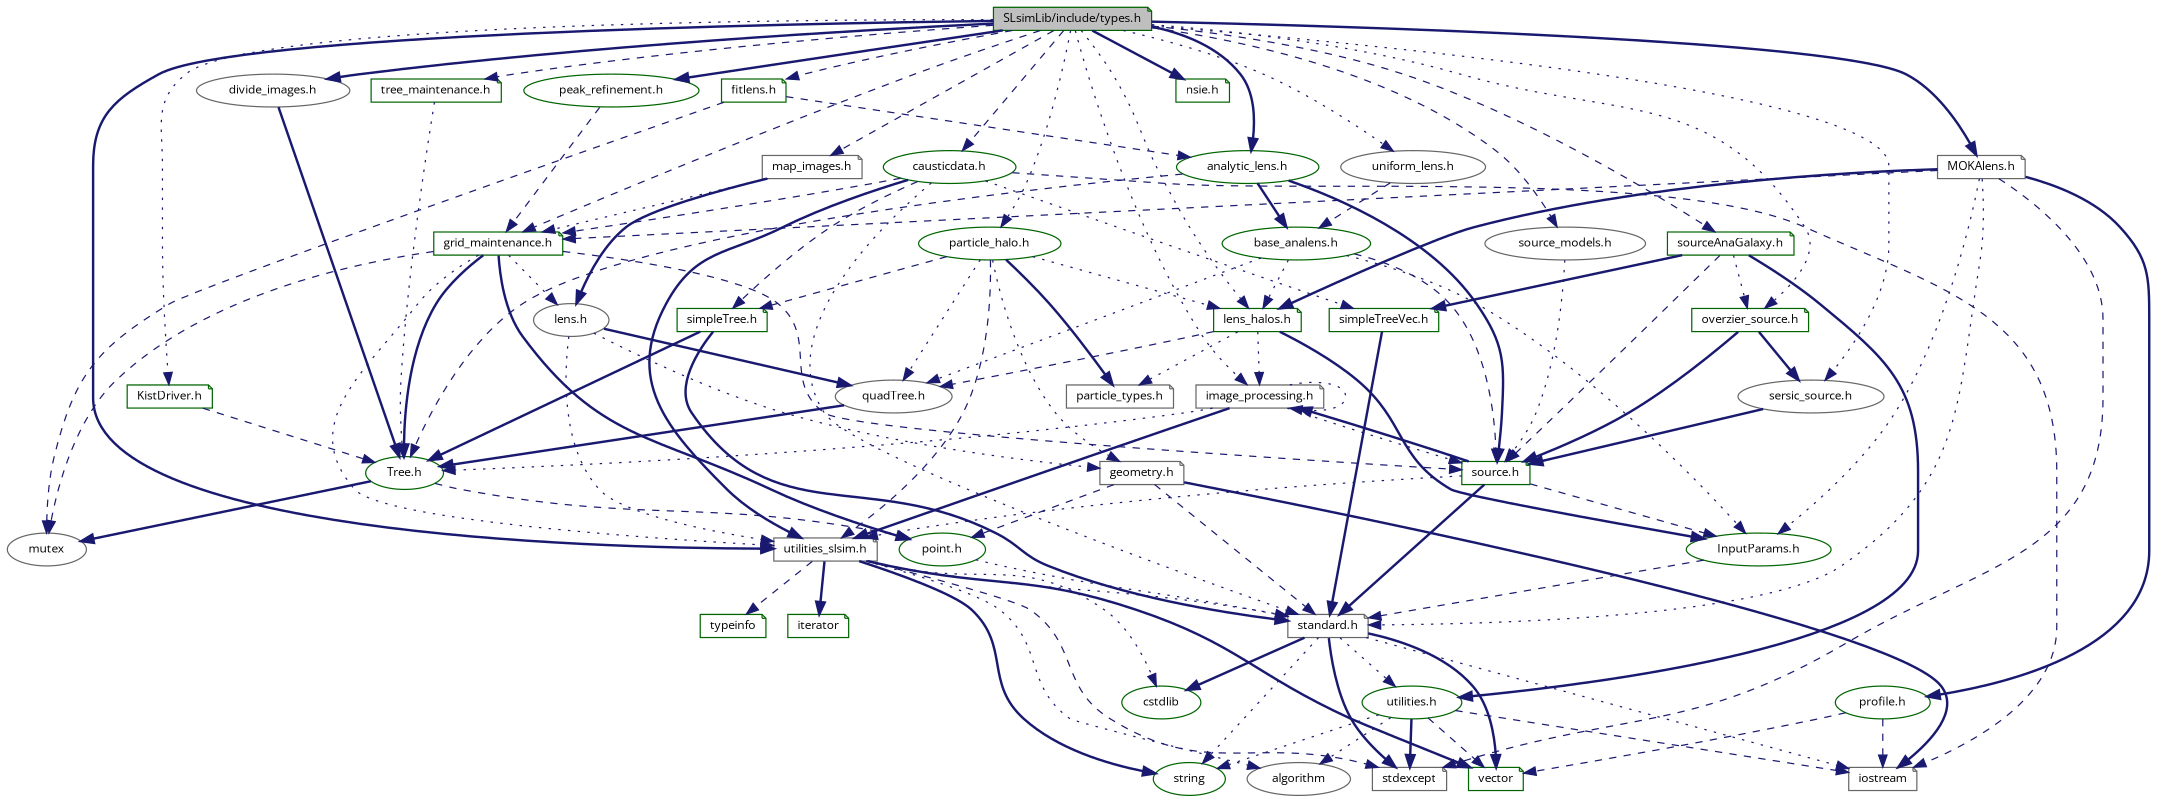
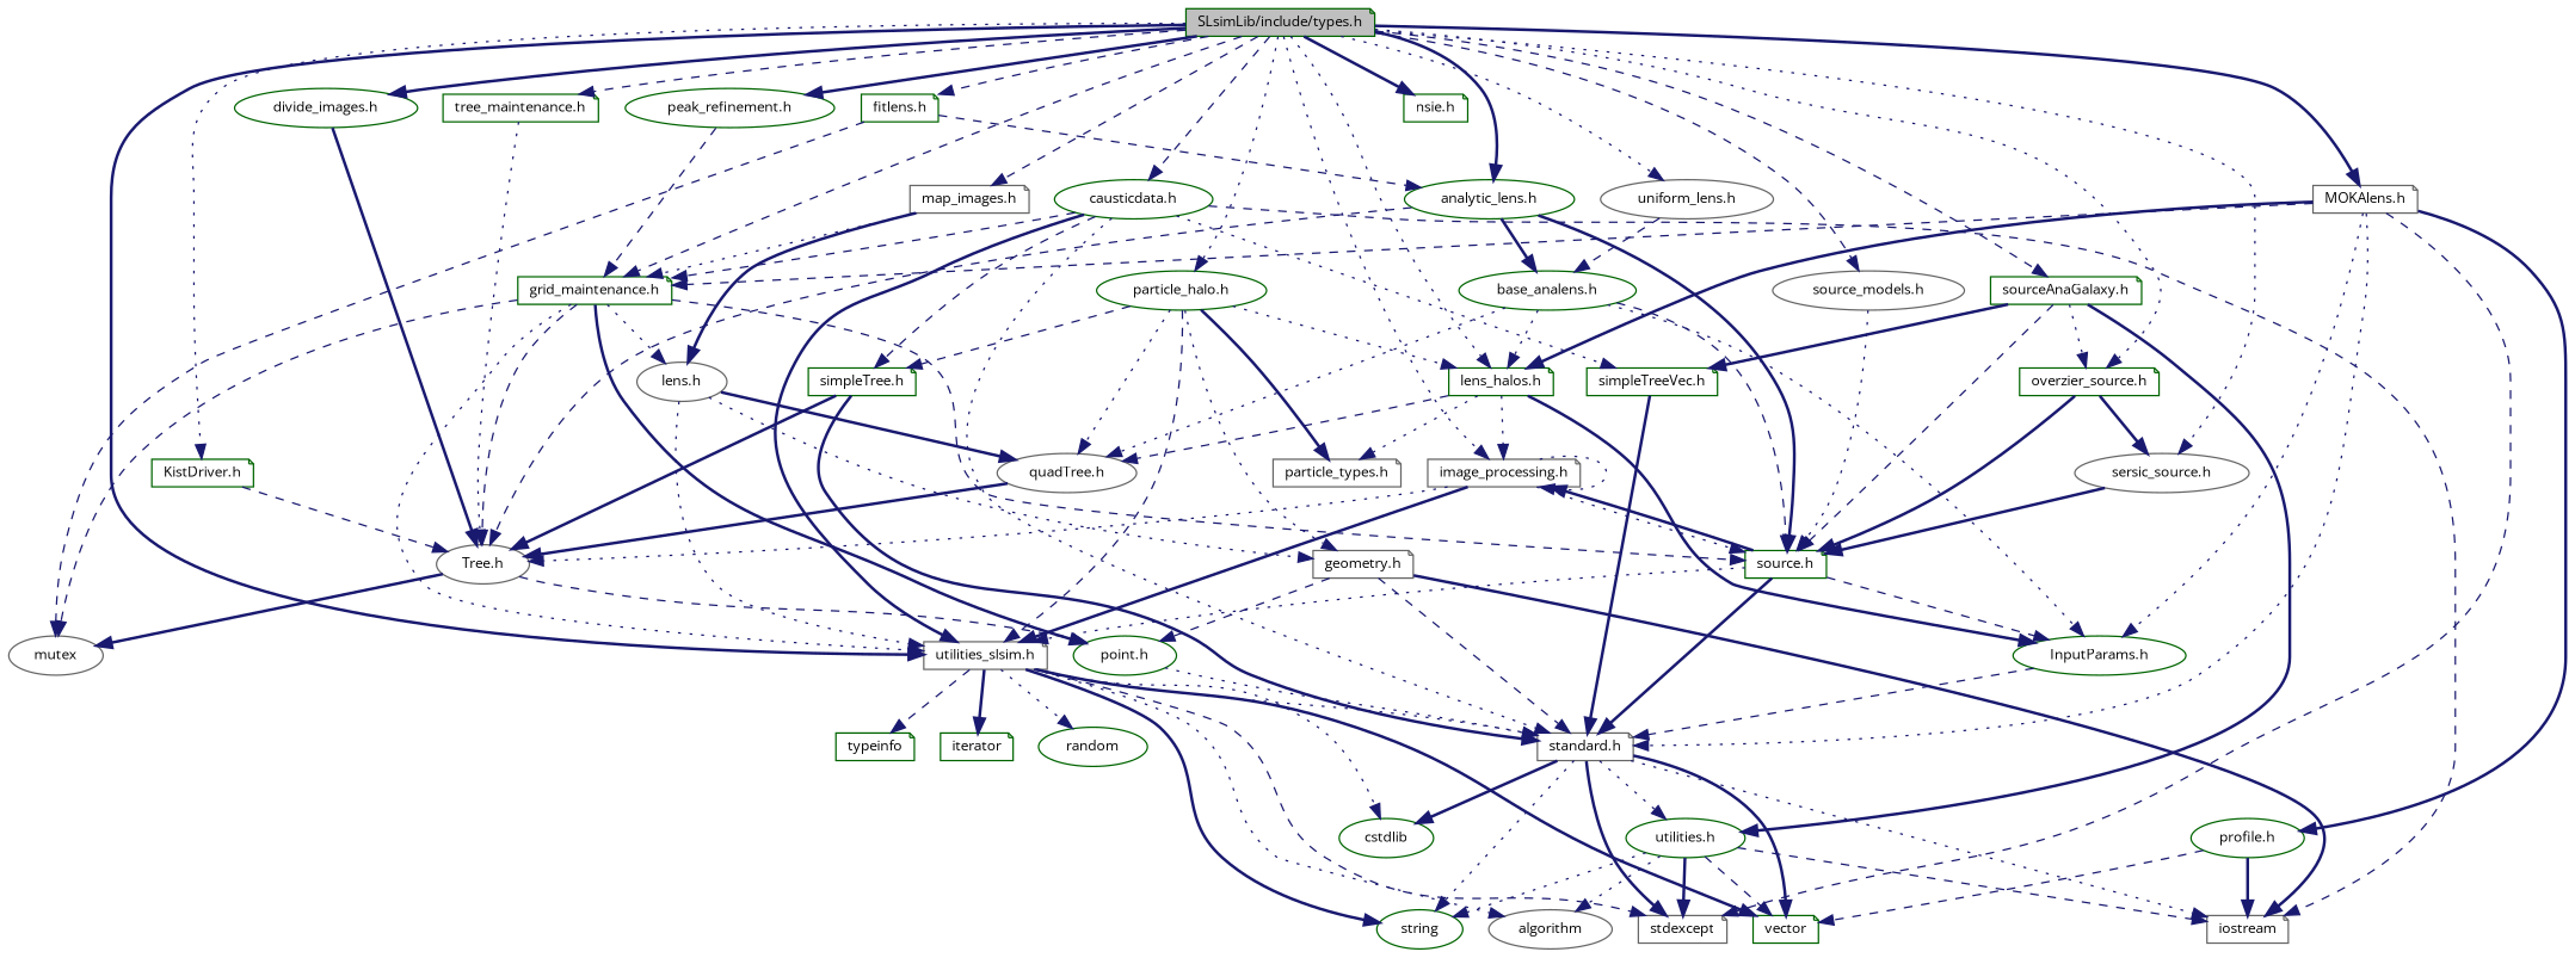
  digraph {
    fontname="Open Sans"
    node [color=darkgreen fillcolor=white fontname="Open Sans" fontsize=10 shape=note style=filled]
    edge [color=midnightblue fontname="Open Sans" fontsize=10 labelfontname=Helvetica labelfontsize=10 style=dotted]
    n1 [fillcolor=grey75 fontcolor=black height=0.2 label="SLsimLib/include/types.h" width=0.4]
    n2 [color=gray40 height=0.2 label="utilities_slsim.h" width=0.4]
    n3 [height=0.2 label="lens_halos.h" width=0.4]
    n4 [color=gray40 height=0.2 label="image_processing.h" width=0.4]
    n5 [height=0.2 label="KistDriver.h" width=0.4]
-   n6 [color=gray40 height=0.2 label="divide_images.h" shape=ellipse width=0.4]
+   n6 [height=0.2 label="divide_images.h" shape=ellipse width=0.4]
    n7 [height=0.2 label="tree_maintenance.h" width=0.4]
    n8 [height=0.2 label="grid_maintenance.h" width=0.4]
    n9 [color=gray40 height=0.2 label="source_models.h" shape=ellipse width=0.4]
    n10 [height=0.2 label="peak_refinement.h" shape=ellipse width=0.4]
    n11 [color=gray40 height=0.2 label="map_images.h" width=0.4]
    n12 [height=0.2 label="fitlens.h" width=0.4]
    n13 [height=0.2 label="analytic_lens.h" shape=ellipse width=0.4]
    n14 [height=0.2 label="nsie.h" width=0.4]
    n15 [color=gray40 height=0.2 label="uniform_lens.h" shape=ellipse width=0.4]
    n16 [color=gray40 height=0.2 label="MOKAlens.h" width=0.4]
    n17 [height=0.2 label="particle_halo.h" shape=ellipse width=0.4]
    n18 [height=0.2 label="sourceAnaGalaxy.h" width=0.4]
    n19 [height=0.2 label="overzier_source.h" width=0.4]
    n20 [color=gray40 height=0.2 label="sersic_source.h" shape=ellipse width=0.4]
    n21 [height=0.2 label="causticdata.h" shape=ellipse width=0.4]
    n22 [color=gray40 height=0.2 label="standard.h" width=0.4]
    n23 [height=0.2 label=cstdlib shape=ellipse width=0.4]
    n24 [color=gray40 height=0.2 label=stdexcept width=0.4]
    n25 [height=0.2 label=string shape=ellipse width=0.4]
    n26 [height=0.2 label=vector width=0.4]
    n27 [color=gray40 height=0.2 label=algorithm shape=ellipse width=0.4]
    n28 [height=0.2 label=typeinfo width=0.4]
    n29 [height=0.2 label=iterator width=0.4]
+   n30 [height=0.2 label=random shape=ellipse width=0.4]
    n31 [height=0.2 label="InputParams.h" shape=ellipse width=0.4]
    n32 [color=gray40 height=0.2 label="quadTree.h" shape=ellipse width=0.4]
    n33 [color=gray40 height=0.2 label="particle_types.h" width=0.4]
-   n34 [height=0.2 label="Tree.h" shape=ellipse width=0.4]
+   n34 [color=gray40 height=0.2 label="Tree.h" shape=ellipse width=0.4]
    n35 [height=0.2 label="source.h" width=0.4]
    n36 [color=gray40 height=0.2 label=mutex shape=ellipse width=0.4]
    n37 [height=0.2 label="point.h" shape=ellipse width=0.4]
    n38 [color=gray40 height=0.2 label="lens.h" shape=ellipse width=0.4]
    n39 [height=0.2 label="base_analens.h" shape=ellipse width=0.4]
    n40 [height=0.2 label="profile.h" shape=ellipse width=0.4]
    n41 [color=gray40 height=0.2 label="geometry.h" width=0.4]
    n42 [height=0.2 label="simpleTree.h" width=0.4]
    n43 [height=0.2 label="utilities.h" shape=ellipse width=0.4]
    n44 [height=0.2 label="simpleTreeVec.h" width=0.4]
    n45 [color=gray40 height=0.2 label=iostream width=0.4]
    n1 -> n2 [style=bold]
    n1 -> n3
    n1 -> n4
    n1 -> n5
    n1 -> n6 [style=bold]
    n1 -> n7 [style=dashed]
    n1 -> n8 [style=dashed]
    n1 -> n9 [style=dashed]
    n1 -> n10 [style=bold]
    n1 -> n11 [style=dashed]
    n1 -> n12 [style=dashed]
    n1 -> n13 [style=bold]
    n1 -> n14 [style=bold]
    n1 -> n15
    n1 -> n16 [style=bold]
    n1 -> n17
    n1 -> n18 [style=dashed]
    n1 -> n19
    n1 -> n20
    n1 -> n21 [style=dashed]
    n2 -> n22
    n2 -> n23
    n2 -> n24 [style=dashed]
    n2 -> n25 [style=bold]
    n2 -> n26 [style=bold]
    n2 -> n27
    n2 -> n28 [style=dashed]
    n2 -> n29 [style=bold]
+   n2 -> n30
    n3 -> n4
    n3 -> n31 [style=bold]
    n3 -> n32 [style=dashed]
    n3 -> n33
    n4 -> n2 [style=bold]
    n4 -> n4
    n4 -> n34
    n4 -> n35
    n5 -> n34 [style=dashed]
    n6 -> n34 [style=bold]
    n7 -> n34
    n8 -> n2
-   n8 -> n34 [style=bold]
+   n8 -> n34 [style=dashed]
    n8 -> n35 [style=dashed]
    n8 -> n36 [style=dashed]
    n8 -> n37 [style=bold]
    n8 -> n38
    n9 -> n35
    n10 -> n8 [style=dashed]
    n11 -> n8
    n11 -> n38 [style=bold]
    n12 -> n13 [style=dashed]
    n12 -> n36 [style=dashed]
    n13 -> n34 [style=dashed]
    n13 -> n35 [style=bold]
    n13 -> n39 [style=bold]
    n15 -> n39 [style=dashed]
    n16 -> n3 [style=bold]
    n16 -> n8 [style=dashed]
    n16 -> n22
    n16 -> n24 [style=dashed]
    n16 -> n31
    n16 -> n40 [style=bold]
    n17 -> n2 [style=dashed]
    n17 -> n3
    n17 -> n32
    n17 -> n33 [style=bold]
    n17 -> n41
    n17 -> n42 [style=dashed]
    n18 -> n19
    n18 -> n35 [style=dashed]
    n18 -> n43 [style=bold]
    n18 -> n44 [style=bold]
    n19 -> n20 [style=bold]
    n19 -> n35 [style=bold]
    n20 -> n35 [style=bold]
    n21 -> n2 [style=bold]
    n21 -> n8 [style=dashed]
    n21 -> n22
    n21 -> n42 [style=dashed]
    n21 -> n44
    n21 -> n45 [style=dashed]
    n22 -> n23 [style=bold]
    n22 -> n24 [style=bold]
    n22 -> n25
    n22 -> n26 [style=bold]
    n22 -> n43
    n22 -> n45
    n31 -> n22 [style=dashed]
    n32 -> n34 [style=bold]
    n34 -> n36 [style=bold]
    n34 -> n37 [style=dashed]
    n35 -> n2
    n35 -> n4 [style=bold]
    n35 -> n22 [style=bold]
    n35 -> n31 [style=dashed]
    n37 -> n22
    n38 -> n2
    n38 -> n32 [style=bold]
    n38 -> n41
    n39 -> n3
    n39 -> n31
    n39 -> n32
    n39 -> n35 [style=dashed]
    n40 -> n26 [style=dashed]
-   n40 -> n45 [style=dashed]
+   n40 -> n45 [style=bold]
    n41 -> n22 [style=dashed]
    n41 -> n37 [style=dashed]
    n41 -> n45 [style=bold]
    n42 -> n22 [style=bold]
    n42 -> n34 [style=bold]
    n43 -> n24 [style=bold]
    n43 -> n25
    n43 -> n26 [style=dashed]
    n43 -> n27
    n43 -> n45 [style=dashed]
    n44 -> n22 [style=bold]
  }
